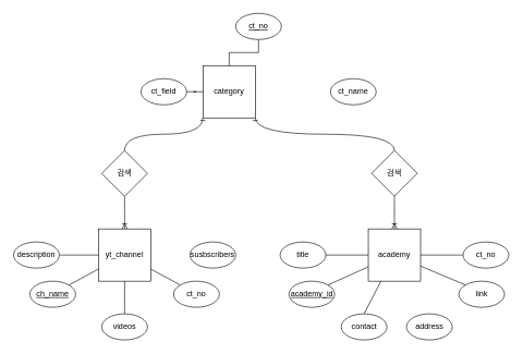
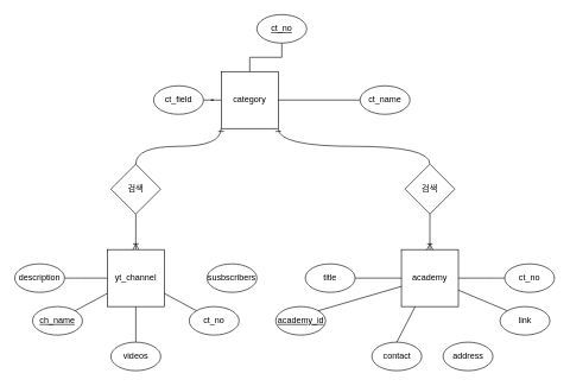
  <mxCell id="0" />
  <mxCell id="1" parent="0" />
  <mxCell id="2" value="category" style="whiteSpace=wrap;html=1;aspect=fixed;" parent="1" vertex="1"><mxGeometry x="310" y="100" width="80" height="80" as="geometry" /></mxCell>
  <mxCell id="3" value="academy" style="whiteSpace=wrap;html=1;aspect=fixed;" parent="1" vertex="1"><mxGeometry x="563" y="350" width="80" height="80" as="geometry" /></mxCell>
  <mxCell id="4" style="edgeStyle=orthogonalEdgeStyle;curved=1;rounded=0;orthogonalLoop=1;jettySize=auto;html=1;exitX=0.5;exitY=0;exitDx=0;exitDy=0;entryX=0.5;entryY=1;entryDx=0;entryDy=0;endArrow=none;endFill=0;startArrow=ERoneToMany;startFill=0;" parent="1" source="5" target="33" edge="1"><mxGeometry relative="1" as="geometry" /></mxCell>
  <mxCell id="5" value="yt_channel" style="whiteSpace=wrap;html=1;aspect=fixed;" parent="1" vertex="1"><mxGeometry x="150" y="350" width="80" height="80" as="geometry" /></mxCell>
  <mxCell id="6" style="edgeStyle=orthogonalEdgeStyle;curved=1;rounded=0;orthogonalLoop=1;jettySize=auto;html=1;exitX=1;exitY=0.5;exitDx=0;exitDy=0;endArrow=none;endFill=0;" parent="1" source="7" target="2" edge="1"><mxGeometry relative="1" as="geometry" /></mxCell>
  <mxCell id="7" value="ct_field" style="ellipse;whiteSpace=wrap;html=1;" parent="1" vertex="1"><mxGeometry x="215" y="120" width="70" height="40" as="geometry" /></mxCell>
+ <mxCell id="8" style="edgeStyle=orthogonalEdgeStyle;rounded=0;orthogonalLoop=1;jettySize=auto;html=1;exitX=0;exitY=0.5;exitDx=0;exitDy=0;startArrow=none;startFill=0;endArrow=none;endFill=0;" edge="1" parent="1" source="9" target="2"><mxGeometry relative="1" as="geometry" /></mxCell>
  <mxCell id="9" value="ct_name" style="ellipse;whiteSpace=wrap;html=1;" parent="1" vertex="1"><mxGeometry x="505" y="120" width="70" height="40" as="geometry" /></mxCell>
  <mxCell id="10" style="edgeStyle=orthogonalEdgeStyle;rounded=0;orthogonalLoop=1;jettySize=auto;html=1;exitX=0.5;exitY=1;exitDx=0;exitDy=0;entryX=0.5;entryY=0;entryDx=0;entryDy=0;startArrow=none;startFill=0;endArrow=none;endFill=0;" edge="1" parent="1" source="11" target="2"><mxGeometry relative="1" as="geometry" /></mxCell>
  <mxCell id="11" value="&lt;u&gt;ct_no&lt;/u&gt;" style="ellipse;whiteSpace=wrap;html=1;" parent="1" vertex="1"><mxGeometry x="360" y="20" width="70" height="40" as="geometry" /></mxCell>
  <mxCell id="12" style="edgeStyle=orthogonalEdgeStyle;curved=1;rounded=0;orthogonalLoop=1;jettySize=auto;html=1;exitX=1;exitY=0.5;exitDx=0;exitDy=0;entryX=0;entryY=0.5;entryDx=0;entryDy=0;endArrow=none;endFill=0;" parent="1" source="13" target="3" edge="1"><mxGeometry relative="1" as="geometry" /></mxCell>
  <mxCell id="13" value="title" style="ellipse;whiteSpace=wrap;html=1;" parent="1" vertex="1"><mxGeometry x="428" y="370" width="70" height="40" as="geometry" /></mxCell>
  <mxCell id="14" style="edgeStyle=none;rounded=0;orthogonalLoop=1;jettySize=auto;html=1;exitX=0;exitY=0;exitDx=0;exitDy=0;endArrow=none;endFill=0;" parent="1" source="15" target="3" edge="1"><mxGeometry relative="1" as="geometry" /></mxCell>
  <mxCell id="15" value="link" style="ellipse;whiteSpace=wrap;html=1;" parent="1" vertex="1"><mxGeometry x="701.5" y="430" width="70" height="40" as="geometry" /></mxCell>
  <mxCell id="16" style="edgeStyle=orthogonalEdgeStyle;curved=1;rounded=0;orthogonalLoop=1;jettySize=auto;html=1;exitX=0;exitY=0.5;exitDx=0;exitDy=0;endArrow=none;endFill=0;" parent="1" source="17" target="3" edge="1"><mxGeometry relative="1" as="geometry" /></mxCell>
  <mxCell id="17" value="ct_no" style="ellipse;whiteSpace=wrap;html=1;" parent="1" vertex="1"><mxGeometry x="708" y="370" width="70" height="40" as="geometry" /></mxCell>
  <mxCell id="18" value="address" style="ellipse;whiteSpace=wrap;html=1;" parent="1" vertex="1"><mxGeometry x="621.5" y="480" width="70" height="40" as="geometry" /></mxCell>
  <mxCell id="19" style="edgeStyle=none;rounded=0;orthogonalLoop=1;jettySize=auto;html=1;exitX=0.5;exitY=0;exitDx=0;exitDy=0;endArrow=none;endFill=0;" parent="1" source="20" target="3" edge="1"><mxGeometry relative="1" as="geometry" /></mxCell>
  <mxCell id="20" value="contact" style="ellipse;whiteSpace=wrap;html=1;" parent="1" vertex="1"><mxGeometry x="521.5" y="480" width="70" height="40" as="geometry" /></mxCell>
  <mxCell id="21" style="edgeStyle=none;rounded=0;orthogonalLoop=1;jettySize=auto;html=1;exitX=1;exitY=0;exitDx=0;exitDy=0;endArrow=none;endFill=0;" parent="1" source="22" target="5" edge="1"><mxGeometry relative="1" as="geometry" /></mxCell>
  <mxCell id="22" value="&lt;u&gt;ch_name&lt;/u&gt;" style="ellipse;whiteSpace=wrap;html=1;" parent="1" vertex="1"><mxGeometry x="45" y="430" width="70" height="40" as="geometry" /></mxCell>
  <mxCell id="23" style="edgeStyle=none;rounded=0;orthogonalLoop=1;jettySize=auto;html=1;exitX=0.5;exitY=0;exitDx=0;exitDy=0;endArrow=none;endFill=0;" parent="1" source="24" target="5" edge="1"><mxGeometry relative="1" as="geometry" /></mxCell>
  <mxCell id="24" value="videos" style="ellipse;whiteSpace=wrap;html=1;" parent="1" vertex="1"><mxGeometry x="155" y="480" width="70" height="40" as="geometry" /></mxCell>
  <mxCell id="25" style="edgeStyle=orthogonalEdgeStyle;curved=1;rounded=0;orthogonalLoop=1;jettySize=auto;html=1;exitX=1;exitY=0.5;exitDx=0;exitDy=0;endArrow=none;endFill=0;" parent="1" source="26" target="5" edge="1"><mxGeometry relative="1" as="geometry" /></mxCell>
  <mxCell id="26" value="description" style="ellipse;whiteSpace=wrap;html=1;" parent="1" vertex="1"><mxGeometry x="20" y="370" width="70" height="40" as="geometry" /></mxCell>
  <mxCell id="27" value="susbscribers" style="ellipse;whiteSpace=wrap;html=1;" parent="1" vertex="1"><mxGeometry x="290" y="370" width="70" height="40" as="geometry" /></mxCell>
  <mxCell id="28" style="edgeStyle=none;rounded=0;orthogonalLoop=1;jettySize=auto;html=1;exitX=1;exitY=0;exitDx=0;exitDy=0;endArrow=none;endFill=0;" parent="1" source="29" target="3" edge="1"><mxGeometry relative="1" as="geometry" /></mxCell>
- <mxCell id="29" value="&lt;u&gt;academy_id&lt;/u&gt;" style="ellipse;whiteSpace=wrap;html=1;" parent="1" vertex="1"><mxGeometry x="441.5" y="430" width="70" height="40" as="geometry" /></mxCell>
+ <mxCell id="29" value="&lt;u&gt;academy_id&lt;/u&gt;" style="ellipse;whiteSpace=wrap;html=1;" parent="1" vertex="1"><mxGeometry x="386.5" y="430" width="70" height="40" as="geometry" /></mxCell>
  <mxCell id="30" style="edgeStyle=none;rounded=0;orthogonalLoop=1;jettySize=auto;html=1;exitX=0;exitY=0;exitDx=0;exitDy=0;endArrow=none;endFill=0;" parent="1" source="31" target="5" edge="1"><mxGeometry relative="1" as="geometry" /></mxCell>
  <mxCell id="31" value="ct_no" style="ellipse;whiteSpace=wrap;html=1;" parent="1" vertex="1"><mxGeometry x="265" y="430" width="70" height="40" as="geometry" /></mxCell>
  <mxCell id="32" style="edgeStyle=orthogonalEdgeStyle;curved=1;rounded=0;orthogonalLoop=1;jettySize=auto;html=1;exitX=0.5;exitY=0;exitDx=0;exitDy=0;entryX=-0.004;entryY=1;entryDx=0;entryDy=0;entryPerimeter=0;endArrow=ERone;endFill=0;" parent="1" source="33" target="2" edge="1"><mxGeometry relative="1" as="geometry" /></mxCell>
  <mxCell id="33" value="검색" style="rhombus;whiteSpace=wrap;html=1;" parent="1" vertex="1"><mxGeometry x="155" y="230" width="70" height="70" as="geometry" /></mxCell>
  <mxCell id="34" style="edgeStyle=orthogonalEdgeStyle;curved=1;rounded=0;orthogonalLoop=1;jettySize=auto;html=1;exitX=0.5;exitY=0;exitDx=0;exitDy=0;entryX=1;entryY=1;entryDx=0;entryDy=0;entryPerimeter=0;endArrow=ERone;endFill=0;" parent="1" source="36" target="2" edge="1"><mxGeometry relative="1" as="geometry" /></mxCell>
  <mxCell id="35" style="edgeStyle=orthogonalEdgeStyle;curved=1;rounded=0;orthogonalLoop=1;jettySize=auto;html=1;exitX=0.5;exitY=1;exitDx=0;exitDy=0;entryX=0.5;entryY=0;entryDx=0;entryDy=0;endArrow=ERoneToMany;endFill=0;" parent="1" source="36" target="3" edge="1"><mxGeometry relative="1" as="geometry" /></mxCell>
  <mxCell id="36" value="검색" style="rhombus;whiteSpace=wrap;html=1;" parent="1" vertex="1"><mxGeometry x="568" y="230" width="70" height="70" as="geometry" /></mxCell>
